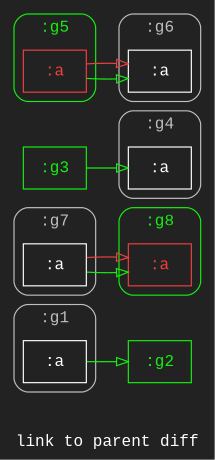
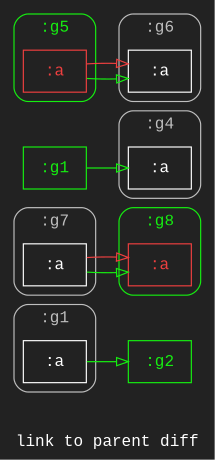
  digraph {
    bgcolor="#222222"
    compound=true
    fontcolor="#ffffff"
    fontname="Courier New"
    label="link to parent diff"
    rankdir=LR
    node [color="#ffffff" fontcolor="#ffffff" fontname="Courier New" shape=rectangle]
    edge [arrowhead=empty color="#15ef10"]
    n1 [label=":a"]
    n2 [label=":a"]
    n3 [color="#ef3f3f" fontcolor="#ef3f3f" label=":a"]
    n4 [label=":a"]
    n5 [color="#ef3f3f" fontcolor="#ef3f3f" label=":a"]
    n6 [label=":a"]
    n7 [color="#15ef10" fontcolor="#15ef10" label=":g2"]
-   n8 [color="#15ef10" fontcolor="#15ef10" label=":g3"]
+   n8 [color="#15ef10" fontcolor="#15ef10" label=":g1"]
    subgraph cluster_1 {
      color="#bfbfbf"
      fontcolor="#bfbfbf"
      label=":g1"
      style=rounded
      n1
    }
    subgraph cluster_2 {
      color="#bfbfbf"
      fontcolor="#bfbfbf"
      label=":g7"
      style=rounded
      n2
    }
    subgraph cluster_3 {
      color="#15ef10"
      fontcolor="#15ef10"
      label=":g8"
      style=rounded
      n3
    }
    subgraph cluster_4 {
      color="#bfbfbf"
      fontcolor="#bfbfbf"
      label=":g4"
      style=rounded
      n4
    }
    subgraph cluster_5 {
      color="#15ef10"
      fontcolor="#15ef10"
      label=":g5"
      style=rounded
      n5
    }
    subgraph cluster_6 {
      color="#bfbfbf"
      fontcolor="#bfbfbf"
      label=":g6"
      style=rounded
      n6
    }
    n1 -> n7
    n2 -> n3
    n2 -> n3 [color="#ef3f3f"]
    n5 -> n6
    n5 -> n6 [color="#ef3f3f"]
    n8 -> n4
  }
